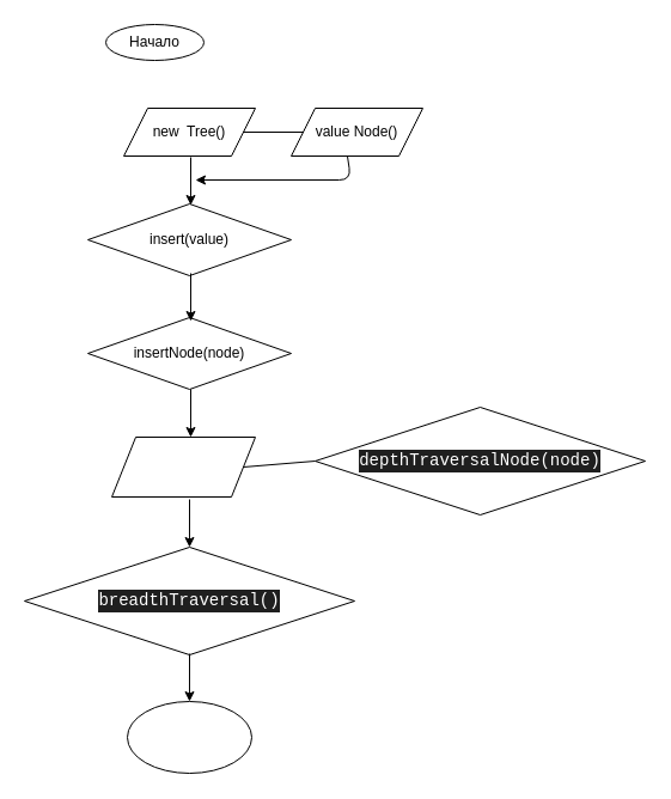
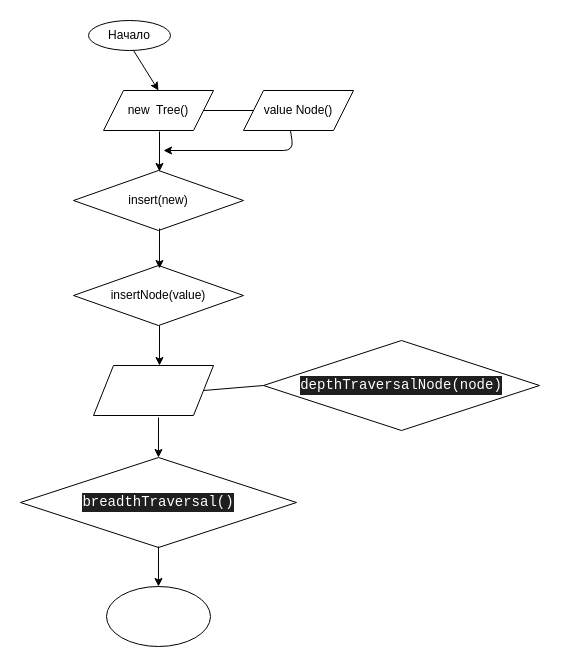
  <mxCell id="0" />
  <mxCell id="1" parent="0" />
  <mxCell id="2" value="Начало" style="ellipse;whiteSpace=wrap;html=1;" vertex="1" parent="1"><mxGeometry x="88" y="20" width="82" height="30" as="geometry" /></mxCell>
  <mxCell id="3" value="value Node()" style="shape=parallelogram;perimeter=parallelogramPerimeter;whiteSpace=wrap;html=1;fixedSize=1;" vertex="1" parent="1"><mxGeometry x="243" y="90" width="110" height="40" as="geometry" /></mxCell>
  <mxCell id="4" value="new&amp;nbsp; Tree()" style="shape=parallelogram;perimeter=parallelogramPerimeter;whiteSpace=wrap;html=1;fixedSize=1;" vertex="1" parent="1"><mxGeometry x="103" y="90" width="110" height="40" as="geometry" /></mxCell>
- <mxCell id="5" value="insert(value)" style="rhombus;whiteSpace=wrap;html=1;" vertex="1" parent="1"><mxGeometry x="73" y="170" width="170" height="60" as="geometry" /></mxCell>
- <mxCell id="6" value="insertNode(node)" style="rhombus;whiteSpace=wrap;html=1;" vertex="1" parent="1"><mxGeometry x="73" y="265" width="170" height="60" as="geometry" /></mxCell>
+ <mxCell id="5" value="insert(new)" style="rhombus;whiteSpace=wrap;html=1;" vertex="1" parent="1"><mxGeometry x="73" y="170" width="170" height="60" as="geometry" /></mxCell>
+ <mxCell id="6" value="insertNode(value)" style="rhombus;whiteSpace=wrap;html=1;" vertex="1" parent="1"><mxGeometry x="73" y="265" width="170" height="60" as="geometry" /></mxCell>
  <mxCell id="7" value="&lt;font color=&quot;#ffffff&quot;&gt;depthTraversal()&lt;/font&gt;" style="shape=parallelogram;perimeter=parallelogramPerimeter;whiteSpace=wrap;html=1;fixedSize=1;" vertex="1" parent="1"><mxGeometry x="93" y="365" width="120" height="50" as="geometry" /></mxCell>
  <mxCell id="8" value="&lt;div style=&quot;background-color: rgb(31, 31, 31); font-family: Consolas, &amp;quot;Courier New&amp;quot;, monospace; font-size: 14px; line-height: 19px;&quot;&gt;&lt;font color=&quot;#ffffff&quot;&gt;depthTraversalNode(node)&lt;/font&gt;&lt;/div&gt;" style="rhombus;whiteSpace=wrap;html=1;" vertex="1" parent="1"><mxGeometry x="263" y="340" width="276" height="90" as="geometry" /></mxCell>
  <mxCell id="9" value="&lt;div style=&quot;background-color: rgb(31, 31, 31); font-family: Consolas, &amp;quot;Courier New&amp;quot;, monospace; font-size: 14px; line-height: 19px;&quot;&gt;&lt;font color=&quot;#ffffff&quot;&gt;breadthTraversal()&lt;/font&gt;&lt;/div&gt;" style="rhombus;whiteSpace=wrap;html=1;" vertex="1" parent="1"><mxGeometry x="20" y="457" width="276" height="90" as="geometry" /></mxCell>
  <mxCell id="10" value="Конец" style="ellipse;whiteSpace=wrap;html=1;fontSize=12;fontColor=#FFFFFF;" vertex="1" parent="1"><mxGeometry x="106" y="586" width="104" height="60" as="geometry" /></mxCell>
+ <mxCell id="11" value="" style="endArrow=classic;html=1;fontSize=12;fontColor=#FFFFFF;exitX=0.549;exitY=1;exitDx=0;exitDy=0;entryX=0.5;entryY=0;entryDx=0;entryDy=0;exitPerimeter=0;" edge="1" parent="1" source="2" target="4"><mxGeometry width="50" height="50" relative="1" as="geometry"><mxPoint x="213" y="210" as="sourcePoint" /><mxPoint x="153" y="90" as="targetPoint" /></mxGeometry></mxCell>
  <mxCell id="12" value="" style="endArrow=classic;html=1;fontSize=12;fontColor=#FFFFFF;exitX=0.549;exitY=1;exitDx=0;exitDy=0;entryX=0.5;entryY=0;entryDx=0;entryDy=0;exitPerimeter=0;" edge="1" parent="1"><mxGeometry width="50" height="50" relative="1" as="geometry"><mxPoint x="159" y="131" as="sourcePoint" /><mxPoint x="158.982" y="171" as="targetPoint" /></mxGeometry></mxCell>
  <mxCell id="13" value="" style="endArrow=classic;html=1;fontSize=12;fontColor=#FFFFFF;exitX=0.549;exitY=1;exitDx=0;exitDy=0;entryX=0.5;entryY=0;entryDx=0;entryDy=0;exitPerimeter=0;" edge="1" parent="1"><mxGeometry width="50" height="50" relative="1" as="geometry"><mxPoint x="159" y="228" as="sourcePoint" /><mxPoint x="158.982" y="268" as="targetPoint" /></mxGeometry></mxCell>
  <mxCell id="14" value="" style="endArrow=classic;html=1;fontSize=12;fontColor=#FFFFFF;exitX=0.549;exitY=1;exitDx=0;exitDy=0;entryX=0.5;entryY=0;entryDx=0;entryDy=0;exitPerimeter=0;" edge="1" parent="1"><mxGeometry width="50" height="50" relative="1" as="geometry"><mxPoint x="159" y="325" as="sourcePoint" /><mxPoint x="158.982" y="365" as="targetPoint" /></mxGeometry></mxCell>
  <mxCell id="15" value="" style="endArrow=classic;html=1;fontSize=12;fontColor=#FFFFFF;exitX=0.549;exitY=1;exitDx=0;exitDy=0;entryX=0.5;entryY=0;entryDx=0;entryDy=0;exitPerimeter=0;" edge="1" parent="1"><mxGeometry width="50" height="50" relative="1" as="geometry"><mxPoint x="158" y="417" as="sourcePoint" /><mxPoint x="157.982" y="457" as="targetPoint" /></mxGeometry></mxCell>
  <mxCell id="16" value="" style="endArrow=classic;html=1;fontSize=12;fontColor=#FFFFFF;exitX=0.549;exitY=1;exitDx=0;exitDy=0;entryX=0.5;entryY=0;entryDx=0;entryDy=0;exitPerimeter=0;" edge="1" parent="1"><mxGeometry width="50" height="50" relative="1" as="geometry"><mxPoint x="158" y="546" as="sourcePoint" /><mxPoint x="157.982" y="586" as="targetPoint" /></mxGeometry></mxCell>
  <mxCell id="17" value="" style="endArrow=classic;html=1;fontSize=12;fontColor=#FFFFFF;exitX=0.427;exitY=1;exitDx=0;exitDy=0;exitPerimeter=0;" edge="1" parent="1" source="3"><mxGeometry width="50" height="50" relative="1" as="geometry"><mxPoint x="223" y="210" as="sourcePoint" /><mxPoint x="163" y="150" as="targetPoint" /><Array as="points"><mxPoint x="293" y="150" /></Array></mxGeometry></mxCell>
  <mxCell id="18" value="" style="endArrow=none;html=1;fontSize=12;fontColor=#FFFFFF;exitX=1;exitY=0.5;exitDx=0;exitDy=0;entryX=0;entryY=0.5;entryDx=0;entryDy=0;" edge="1" parent="1" source="4" target="3"><mxGeometry width="50" height="50" relative="1" as="geometry"><mxPoint x="223" y="210" as="sourcePoint" /><mxPoint x="273" y="160" as="targetPoint" /></mxGeometry></mxCell>
  <mxCell id="19" value="" style="endArrow=none;html=1;fontSize=12;fontColor=#FFFFFF;exitX=1;exitY=0.5;exitDx=0;exitDy=0;entryX=0;entryY=0.5;entryDx=0;entryDy=0;" edge="1" parent="1" source="7" target="8"><mxGeometry width="50" height="50" relative="1" as="geometry"><mxPoint x="223" y="410" as="sourcePoint" /><mxPoint x="273" y="360" as="targetPoint" /></mxGeometry></mxCell>
